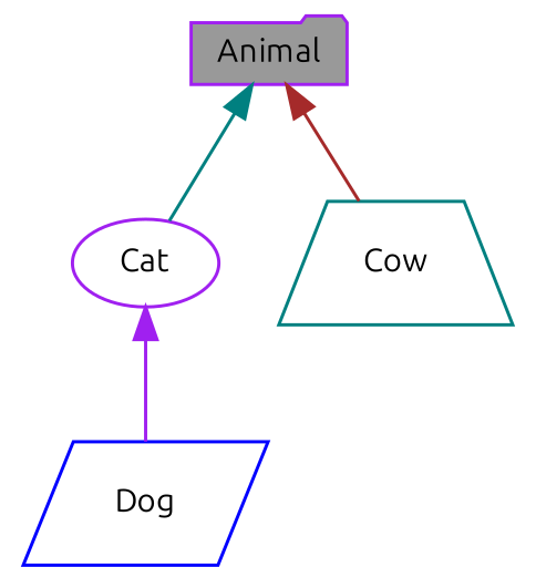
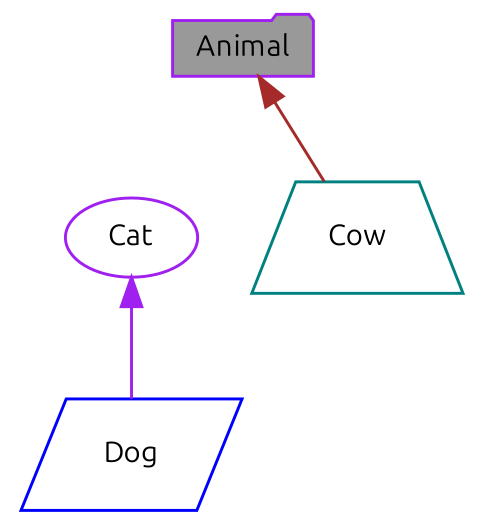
  digraph {
    fontname=Ubuntu
    node [color=purple fillcolor=white fontname=Ubuntu fontsize=10 style=filled]
    edge [dir=back fontname=Ubuntu fontsize=10 labelfontname=Helvetica labelfontsize=10 style=solid]
    n1 [fillcolor=grey60 fontcolor=black height=0.2 label=Animal shape=folder width=0.4]
    n2 [height=0.2 label=Cat shape=ellipse width=0.4]
    n3 [color=teal height=0.2 label=Cow shape=trapezium width=0.4]
    n4 [color=blue height=0.2 label=Dog shape=parallelogram width=0.4]
-   n1 -> n2 [color=teal]
    n1 -> n3 [color=brown]
    n2 -> n4 [color=purple]
  }
